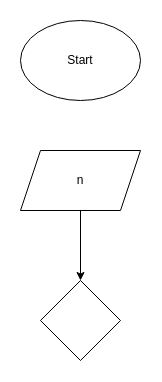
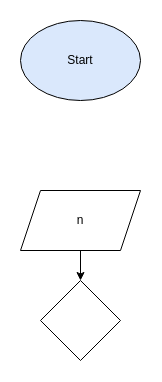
  <mxCell id="0" />
  <mxCell id="1" parent="0" />
- <mxCell id="2" value="Start" style="ellipse;whiteSpace=wrap;html=1;" vertex="1" parent="1"><mxGeometry x="20" width="120" height="80" as="geometry" y="20" /></mxCell>
+ <mxCell id="2" value="Start" style="ellipse;whiteSpace=wrap;html=1;fillColor=#dae8fc;" vertex="1" parent="1"><mxGeometry x="20" width="120" height="80" as="geometry" y="20" /></mxCell>
  <mxCell id="3" style="edgeStyle=orthogonalEdgeStyle;rounded=0;orthogonalLoop=1;jettySize=auto;html=1;exitX=0.5;exitY=1;exitDx=0;exitDy=0;" edge="1" parent="1" source="4" target="6"><mxGeometry relative="1" as="geometry" /></mxCell>
- <mxCell id="4" value="n" style="shape=parallelogram;perimeter=parallelogramPerimeter;whiteSpace=wrap;html=1;fixedSize=1;" vertex="1" parent="1"><mxGeometry x="20" y="150" width="120" height="60" as="geometry" /></mxCell>
+ <mxCell id="4" value="n" style="shape=parallelogram;perimeter=parallelogramPerimeter;whiteSpace=wrap;html=1;fixedSize=1;" vertex="1" parent="1"><mxGeometry x="20" y="190" width="120" height="60" as="geometry" /></mxCell>
  <mxCell id="5" style="edgeStyle=orthogonalEdgeStyle;rounded=0;orthogonalLoop=1;jettySize=auto;html=1;exitX=0.5;exitY=1;exitDx=0;exitDy=0;" edge="1" parent="1" source="4" target="4"><mxGeometry relative="1" as="geometry" /></mxCell>
  <mxCell id="6" value="" style="rhombus;whiteSpace=wrap;html=1;" vertex="1" parent="1"><mxGeometry x="40" y="280" width="80" height="80" as="geometry" /></mxCell>
